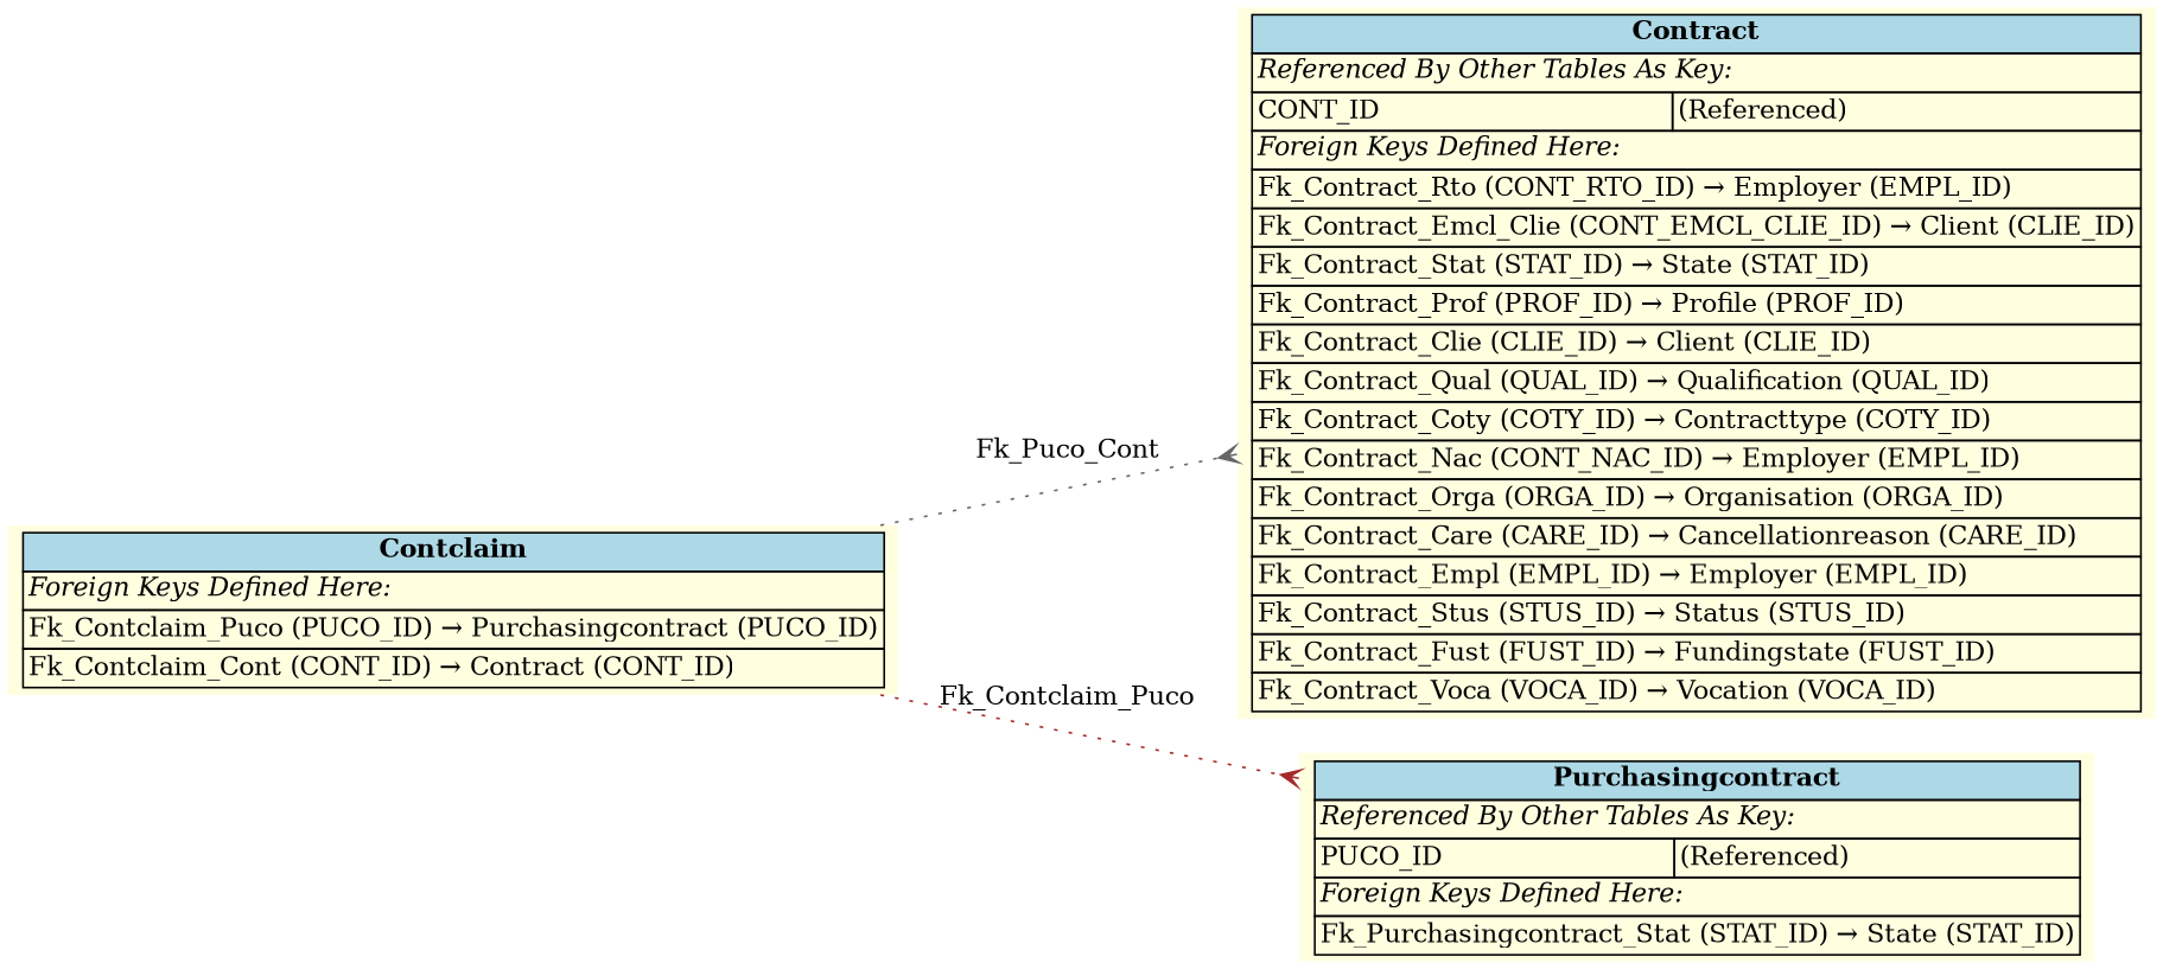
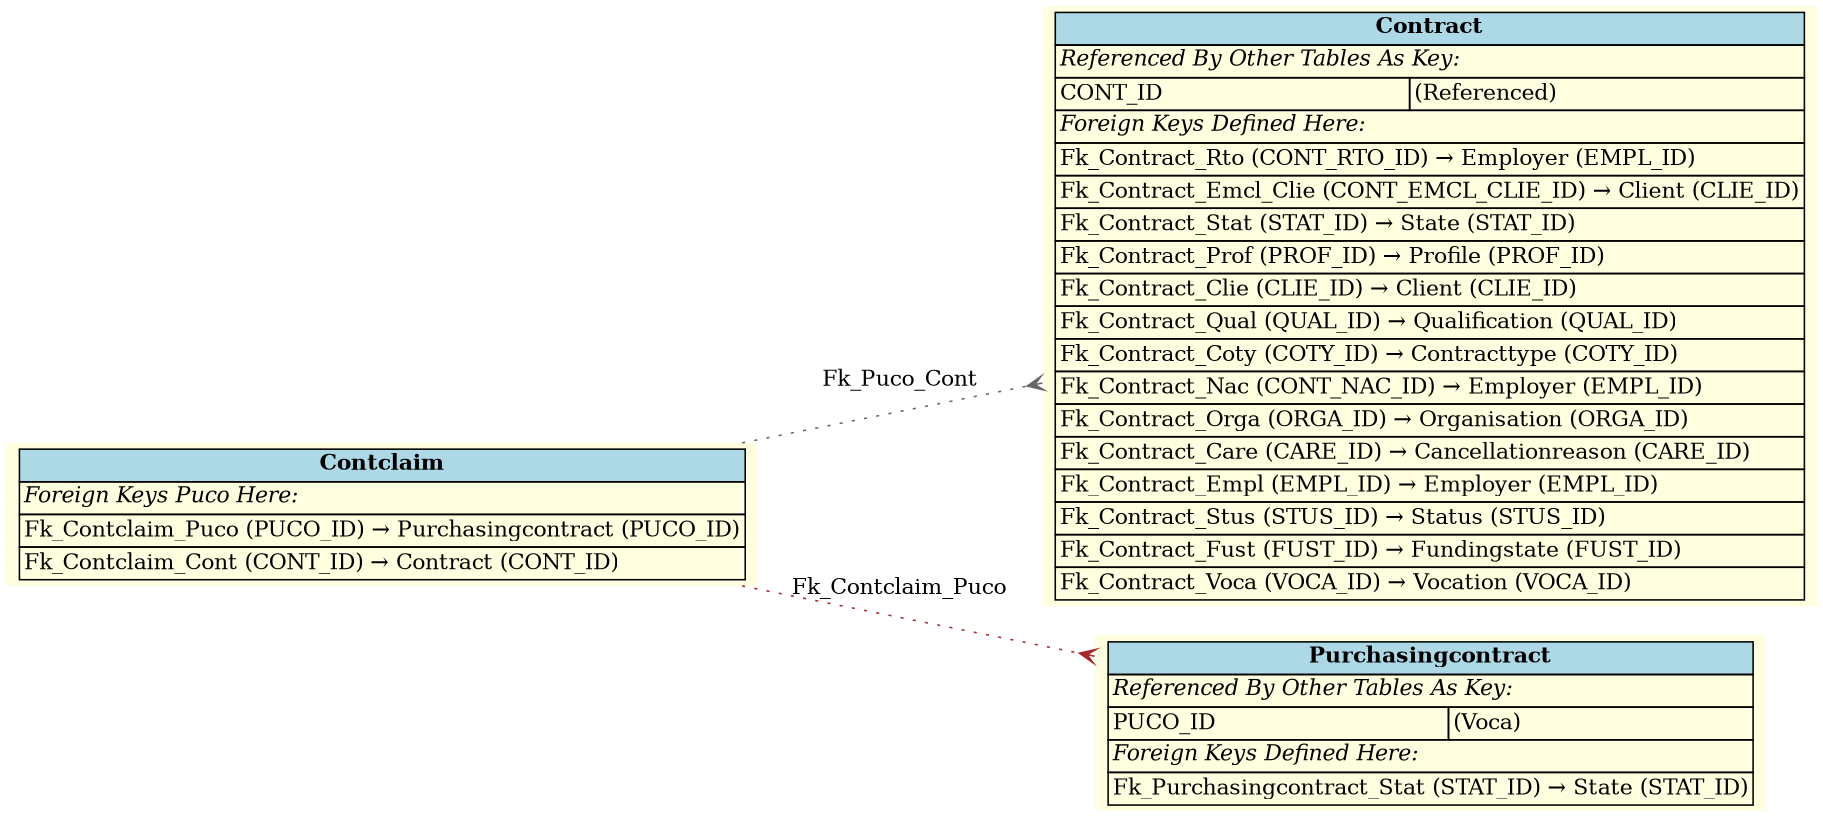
  digraph {
    rankdir=LR
    node [fillcolor=lightyellow shape=plaintext style=filled]
    edge [arrowhead=crow arrowtail=none dir=both labelfontsize=10 style=dotted]
-   n1 [label=<     <TABLE BORDER="0" CELLBORDER="1" CELLSPACING="0" BGCOLOR="lightyellow">       <TR><TD COLSPAN="2" BGCOLOR="lightblue"><B>Contclaim</B></TD></TR>       <TR><TD COLSPAN="2" ALIGN="LEFT"><I>Foreign Keys Defined Here:</I></TD></TR>       <TR><TD ALIGN="LEFT" COLSPAN="2">Fk_Contclaim_Puco (PUCO_ID) &rarr; Purchasingcontract (PUCO_ID)</TD></TR>       <TR><TD ALIGN="LEFT" COLSPAN="2">Fk_Contclaim_Cont (CONT_ID) &rarr; Contract (CONT_ID)</TD></TR>     </TABLE>     >]
+   n1 [label=<     <TABLE BORDER="0" CELLBORDER="1" CELLSPACING="0" BGCOLOR="lightyellow">       <TR><TD COLSPAN="2" BGCOLOR="lightblue"><B>Contclaim</B></TD></TR>       <TR><TD COLSPAN="2" ALIGN="LEFT"><I>Foreign Keys Puco Here:</I></TD></TR>       <TR><TD ALIGN="LEFT" COLSPAN="2">Fk_Contclaim_Puco (PUCO_ID) &rarr; Purchasingcontract (PUCO_ID)</TD></TR>       <TR><TD ALIGN="LEFT" COLSPAN="2">Fk_Contclaim_Cont (CONT_ID) &rarr; Contract (CONT_ID)</TD></TR>     </TABLE>     >]
    n2 [label=<     <TABLE BORDER="0" CELLBORDER="1" CELLSPACING="0" BGCOLOR="lightyellow">       <TR><TD COLSPAN="2" BGCOLOR="lightblue"><B>Contract</B></TD></TR>       <TR><TD COLSPAN="2" ALIGN="LEFT"><I>Referenced By Other Tables As Key:</I></TD></TR>       <TR><TD ALIGN="LEFT">CONT_ID</TD><TD ALIGN="LEFT">(Referenced)</TD></TR>       <TR><TD COLSPAN="2" ALIGN="LEFT"><I>Foreign Keys Defined Here:</I></TD></TR>       <TR><TD ALIGN="LEFT" COLSPAN="2">Fk_Contract_Rto (CONT_RTO_ID) &rarr; Employer (EMPL_ID)</TD></TR>       <TR><TD ALIGN="LEFT" COLSPAN="2">Fk_Contract_Emcl_Clie (CONT_EMCL_CLIE_ID) &rarr; Client (CLIE_ID)</TD></TR>       <TR><TD ALIGN="LEFT" COLSPAN="2">Fk_Contract_Stat (STAT_ID) &rarr; State (STAT_ID)</TD></TR>       <TR><TD ALIGN="LEFT" COLSPAN="2">Fk_Contract_Prof (PROF_ID) &rarr; Profile (PROF_ID)</TD></TR>       <TR><TD ALIGN="LEFT" COLSPAN="2">Fk_Contract_Clie (CLIE_ID) &rarr; Client (CLIE_ID)</TD></TR>       <TR><TD ALIGN="LEFT" COLSPAN="2">Fk_Contract_Qual (QUAL_ID) &rarr; Qualification (QUAL_ID)</TD></TR>       <TR><TD ALIGN="LEFT" COLSPAN="2">Fk_Contract_Coty (COTY_ID) &rarr; Contracttype (COTY_ID)</TD></TR>       <TR><TD ALIGN="LEFT" COLSPAN="2">Fk_Contract_Nac (CONT_NAC_ID) &rarr; Employer (EMPL_ID)</TD></TR>       <TR><TD ALIGN="LEFT" COLSPAN="2">Fk_Contract_Orga (ORGA_ID) &rarr; Organisation (ORGA_ID)</TD></TR>       <TR><TD ALIGN="LEFT" COLSPAN="2">Fk_Contract_Care (CARE_ID) &rarr; Cancellationreason (CARE_ID)</TD></TR>       <TR><TD ALIGN="LEFT" COLSPAN="2">Fk_Contract_Empl (EMPL_ID) &rarr; Employer (EMPL_ID)</TD></TR>       <TR><TD ALIGN="LEFT" COLSPAN="2">Fk_Contract_Stus (STUS_ID) &rarr; Status (STUS_ID)</TD></TR>       <TR><TD ALIGN="LEFT" COLSPAN="2">Fk_Contract_Fust (FUST_ID) &rarr; Fundingstate (FUST_ID)</TD></TR>       <TR><TD ALIGN="LEFT" COLSPAN="2">Fk_Contract_Voca (VOCA_ID) &rarr; Vocation (VOCA_ID)</TD></TR>     </TABLE>     >]
-   n3 [label=<     <TABLE BORDER="0" CELLBORDER="1" CELLSPACING="0" BGCOLOR="lightyellow">       <TR><TD COLSPAN="2" BGCOLOR="lightblue"><B>Purchasingcontract</B></TD></TR>       <TR><TD COLSPAN="2" ALIGN="LEFT"><I>Referenced By Other Tables As Key:</I></TD></TR>       <TR><TD ALIGN="LEFT">PUCO_ID</TD><TD ALIGN="LEFT">(Referenced)</TD></TR>       <TR><TD COLSPAN="2" ALIGN="LEFT"><I>Foreign Keys Defined Here:</I></TD></TR>       <TR><TD ALIGN="LEFT" COLSPAN="2">Fk_Purchasingcontract_Stat (STAT_ID) &rarr; State (STAT_ID)</TD></TR>     </TABLE>     >]
+   n3 [label=<     <TABLE BORDER="0" CELLBORDER="1" CELLSPACING="0" BGCOLOR="lightyellow">       <TR><TD COLSPAN="2" BGCOLOR="lightblue"><B>Purchasingcontract</B></TD></TR>       <TR><TD COLSPAN="2" ALIGN="LEFT"><I>Referenced By Other Tables As Key:</I></TD></TR>       <TR><TD ALIGN="LEFT">PUCO_ID</TD><TD ALIGN="LEFT">(Voca)</TD></TR>       <TR><TD COLSPAN="2" ALIGN="LEFT"><I>Foreign Keys Defined Here:</I></TD></TR>       <TR><TD ALIGN="LEFT" COLSPAN="2">Fk_Purchasingcontract_Stat (STAT_ID) &rarr; State (STAT_ID)</TD></TR>     </TABLE>     >]
    n1 -> n2 [color=gray40 label=" Fk_Puco_Cont "]
    n1 -> n3 [color=brown label=" Fk_Contclaim_Puco "]
  }
